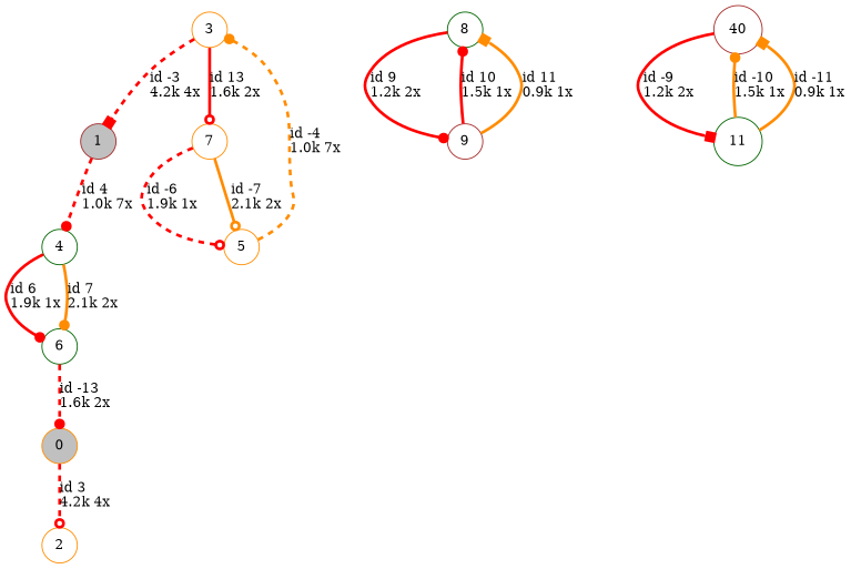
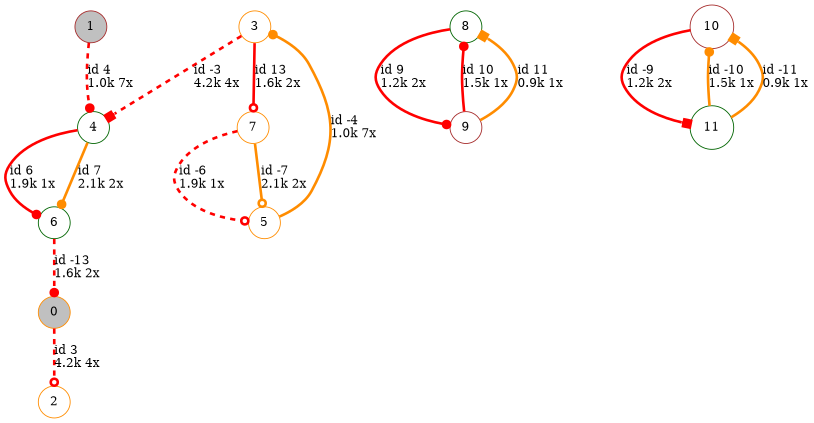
  digraph {
    nodesep=0.5
    node [color=darkorange shape=circle]
    edge [arrowhead=dot color=red penwidth=3 style=bold]
    0 [fillcolor=grey height=0.3 style=filled]
    2 [height=0.3]
    1 [color=brown fillcolor=grey height=0.3 style=filled]
    4 [color=darkgreen height=0.3]
    6 [color=darkgreen height=0.3]
    3 [height=0.3]
    7 [height=0.3]
    5 [height=0.3]
    8 [color=darkgreen height=0.3]
    9 [color=brown height=0.3]
-   10 [color=brown height=0.3 label=40]
+   10 [color=brown height=0.3]
    11 [color=darkgreen height=0.3]
    0 -> 2 [arrowhead=odot label="id 3\l4.2k 4x" style=dashed]
    1 -> 4 [label="id 4\l1.0k 7x" style=dashed]
    4 -> 6 [label="id 6\l1.9k 1x"]
    4 -> 6 [color=darkorange label="id 7\l2.1k 2x"]
    6 -> 0 [label="id -13\l1.6k 2x" style=dashed]
-   3 -> 1 [arrowhead=box label="id -3\l4.2k 4x" style=dashed]
+   3 -> 4 [arrowhead=box label="id -3\l4.2k 4x" style=dashed]
    3 -> 7 [arrowhead=odot label="id 13\l1.6k 2x"]
    7 -> 5 [arrowhead=odot label="id -6\l1.9k 1x" style=dashed]
    7 -> 5 [arrowhead=odot color=darkorange label="id -7\l2.1k 2x"]
-   5 -> 3 [color=darkorange label="id -4\l1.0k 7x" style=dashed]
+   5 -> 3 [color=darkorange label="id -4\l1.0k 7x" style=solid]
    8 -> 9 [label="id 9\l1.2k 2x" style=solid]
    9 -> 8 [label="id 10\l1.5k 1x"]
    9 -> 8 [arrowhead=box color=darkorange label="id 11\l0.9k 1x"]
    10 -> 11 [arrowhead=box label="id -9\l1.2k 2x"]
    11 -> 10 [color=darkorange label="id -10\l1.5k 1x"]
    11 -> 10 [arrowhead=box color=darkorange label="id -11\l0.9k 1x" style=solid]
  }
